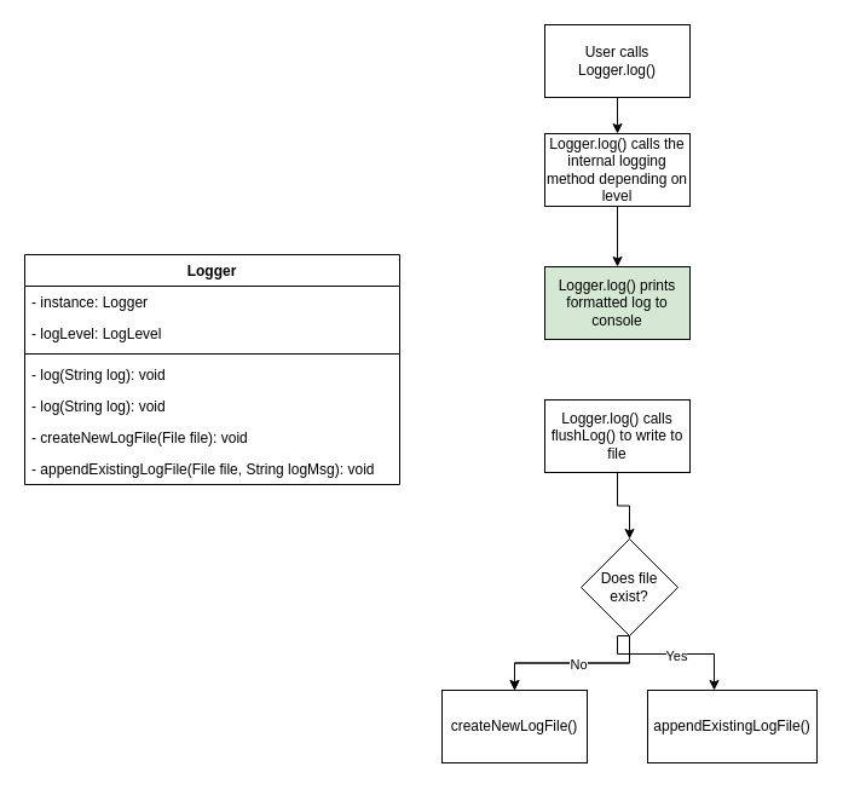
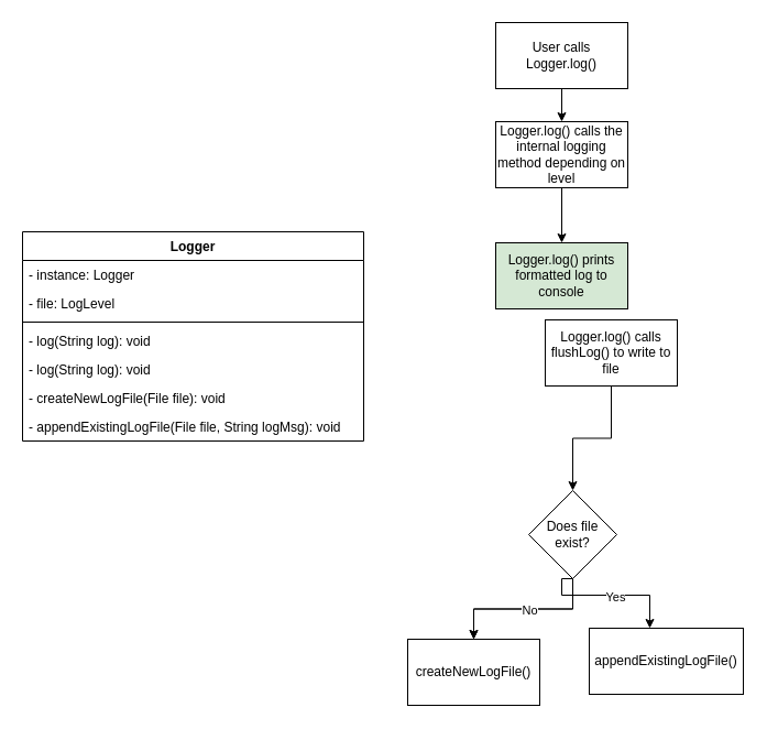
  <mxCell id="0" />
  <mxCell id="1" parent="0" />
  <mxCell id="2" value="" style="edgeStyle=orthogonalEdgeStyle;rounded=0;orthogonalLoop=1;jettySize=auto;html=1;" edge="1" parent="1" source="3" target="5"><mxGeometry relative="1" as="geometry" /></mxCell>
  <mxCell id="3" value="User calls Logger.log()" style="rounded=0;whiteSpace=wrap;html=1;" vertex="1" parent="1"><mxGeometry x="450" y="20" width="120" height="60" as="geometry" /></mxCell>
  <mxCell id="4" value="" style="edgeStyle=orthogonalEdgeStyle;rounded=0;orthogonalLoop=1;jettySize=auto;html=1;" edge="1" parent="1" source="5" target="24"><mxGeometry relative="1" as="geometry" /></mxCell>
  <mxCell id="5" value="Logger.log() calls the internal logging method depending on level" style="rounded=0;whiteSpace=wrap;html=1;" vertex="1" parent="1"><mxGeometry x="450" y="110" width="120" height="60" as="geometry" /></mxCell>
  <mxCell id="6" value="" style="edgeStyle=orthogonalEdgeStyle;rounded=0;orthogonalLoop=1;jettySize=auto;html=1;" edge="1" parent="1" source="7" target="13"><mxGeometry relative="1" as="geometry" /></mxCell>
- <mxCell id="7" value="Logger.log() calls flushLog() to write to file" style="rounded=0;whiteSpace=wrap;html=1;" vertex="1" parent="1"><mxGeometry x="450" y="330" width="120" height="60" as="geometry" /></mxCell>
+ <mxCell id="7" value="Logger.log() calls flushLog() to write to file" style="rounded=0;whiteSpace=wrap;html=1;" vertex="1" parent="1"><mxGeometry x="495" y="290" width="120" height="60" as="geometry" /></mxCell>
  <mxCell id="8" value="" style="edgeStyle=orthogonalEdgeStyle;rounded=0;orthogonalLoop=1;jettySize=auto;html=1;" edge="1" parent="1" source="13" target="14"><mxGeometry relative="1" as="geometry" /></mxCell>
  <mxCell id="9" value="" style="edgeStyle=orthogonalEdgeStyle;rounded=0;orthogonalLoop=1;jettySize=auto;html=1;" edge="1" parent="1" source="13" target="14"><mxGeometry relative="1" as="geometry" /></mxCell>
  <mxCell id="10" value="No" style="edgeLabel;html=1;align=center;verticalAlign=middle;resizable=0;points=[];" vertex="1" connectable="0" parent="9"><mxGeometry x="-0.075" y="1" relative="1" as="geometry"><mxPoint as="offset" /></mxGeometry></mxCell>
  <mxCell id="11" value="" style="edgeStyle=orthogonalEdgeStyle;rounded=0;orthogonalLoop=1;jettySize=auto;html=1;exitX=0.5;exitY=1;exitDx=0;exitDy=0;" edge="1" parent="1" source="13" target="15"><mxGeometry relative="1" as="geometry"><mxPoint x="480" y="500" as="sourcePoint" /><Array as="points"><mxPoint x="510" y="540" /><mxPoint x="590" y="540" /></Array></mxGeometry></mxCell>
  <mxCell id="12" value="Yes" style="edgeLabel;html=1;align=center;verticalAlign=middle;resizable=0;points=[];" vertex="1" connectable="0" parent="11"><mxGeometry x="0.075" y="-1" relative="1" as="geometry"><mxPoint as="offset" /></mxGeometry></mxCell>
  <mxCell id="13" value="Does file exist?" style="rhombus;whiteSpace=wrap;html=1;rounded=0;" vertex="1" parent="1"><mxGeometry x="480" y="445" width="80" height="80" as="geometry" /></mxCell>
- <mxCell id="14" value="createNewLogFile()" style="whiteSpace=wrap;html=1;rounded=0;" vertex="1" parent="1"><mxGeometry x="365" y="570" width="120" height="60" as="geometry" /></mxCell>
+ <mxCell id="14" value="createNewLogFile()" style="whiteSpace=wrap;html=1;rounded=0;" vertex="1" parent="1"><mxGeometry x="370" y="580" width="120" height="60" as="geometry" /></mxCell>
  <mxCell id="15" value="appendExistingLogFile()" style="whiteSpace=wrap;html=1;rounded=0;" vertex="1" parent="1"><mxGeometry x="535" y="570" width="140" height="60" as="geometry" /></mxCell>
  <mxCell id="16" value="Logger" style="swimlane;fontStyle=1;align=center;verticalAlign=top;childLayout=stackLayout;horizontal=1;startSize=26;horizontalStack=0;resizeParent=1;resizeParentMax=0;resizeLast=0;collapsible=1;marginBottom=0;whiteSpace=wrap;html=1;" vertex="1" parent="1"><mxGeometry x="20" y="210" width="310" height="190" as="geometry" /></mxCell>
  <mxCell id="17" value="- instance: Logger" style="text;strokeColor=none;fillColor=none;align=left;verticalAlign=top;spacingLeft=4;spacingRight=4;overflow=hidden;rotatable=0;points=[[0,0.5],[1,0.5]];portConstraint=eastwest;whiteSpace=wrap;html=1;" vertex="1" parent="16"><mxGeometry y="26" width="310" height="26" as="geometry" /></mxCell>
- <mxCell id="18" value="&lt;div&gt;- logLevel: LogLevel&lt;/div&gt;" style="text;strokeColor=none;fillColor=none;align=left;verticalAlign=top;spacingLeft=4;spacingRight=4;overflow=hidden;rotatable=0;points=[[0,0.5],[1,0.5]];portConstraint=eastwest;whiteSpace=wrap;html=1;" vertex="1" parent="16"><mxGeometry y="52" width="310" height="26" as="geometry" /></mxCell>
+ <mxCell id="18" value="&lt;div&gt;- file: LogLevel&lt;/div&gt;" style="text;strokeColor=none;fillColor=none;align=left;verticalAlign=top;spacingLeft=4;spacingRight=4;overflow=hidden;rotatable=0;points=[[0,0.5],[1,0.5]];portConstraint=eastwest;whiteSpace=wrap;html=1;" vertex="1" parent="16"><mxGeometry y="52" width="310" height="26" as="geometry" /></mxCell>
  <mxCell id="19" value="" style="line;strokeWidth=1;fillColor=none;align=left;verticalAlign=middle;spacingTop=-1;spacingLeft=3;spacingRight=3;rotatable=0;labelPosition=right;points=[];portConstraint=eastwest;strokeColor=inherit;" vertex="1" parent="16"><mxGeometry y="78" width="310" height="8" as="geometry" /></mxCell>
  <mxCell id="20" value="- log(String log): void" style="text;strokeColor=none;fillColor=none;align=left;verticalAlign=top;spacingLeft=4;spacingRight=4;overflow=hidden;rotatable=0;points=[[0,0.5],[1,0.5]];portConstraint=eastwest;whiteSpace=wrap;html=1;" vertex="1" parent="16"><mxGeometry y="86" width="310" height="26" as="geometry" /></mxCell>
  <mxCell id="21" value="- log(String log): void" style="text;strokeColor=none;fillColor=none;align=left;verticalAlign=top;spacingLeft=4;spacingRight=4;overflow=hidden;rotatable=0;points=[[0,0.5],[1,0.5]];portConstraint=eastwest;whiteSpace=wrap;html=1;" vertex="1" parent="16"><mxGeometry y="112" width="310" height="26" as="geometry" /></mxCell>
  <mxCell id="22" value="- createNewLogFile(File file): void" style="text;strokeColor=none;fillColor=none;align=left;verticalAlign=top;spacingLeft=4;spacingRight=4;overflow=hidden;rotatable=0;points=[[0,0.5],[1,0.5]];portConstraint=eastwest;whiteSpace=wrap;html=1;" vertex="1" parent="16"><mxGeometry y="138" width="310" height="26" as="geometry" /></mxCell>
  <mxCell id="23" value="- appendExistingLogFile(File file, String logMsg): void" style="text;strokeColor=none;fillColor=none;align=left;verticalAlign=top;spacingLeft=4;spacingRight=4;overflow=hidden;rotatable=0;points=[[0,0.5],[1,0.5]];portConstraint=eastwest;whiteSpace=wrap;html=1;" vertex="1" parent="16"><mxGeometry y="164" width="310" height="26" as="geometry" /></mxCell>
  <mxCell id="24" value="Logger.log() prints formatted log to console" style="rounded=0;whiteSpace=wrap;html=1;fillColor=#d5e8d4;" vertex="1" parent="1"><mxGeometry x="450" y="220" width="120" height="60" as="geometry" /></mxCell>
